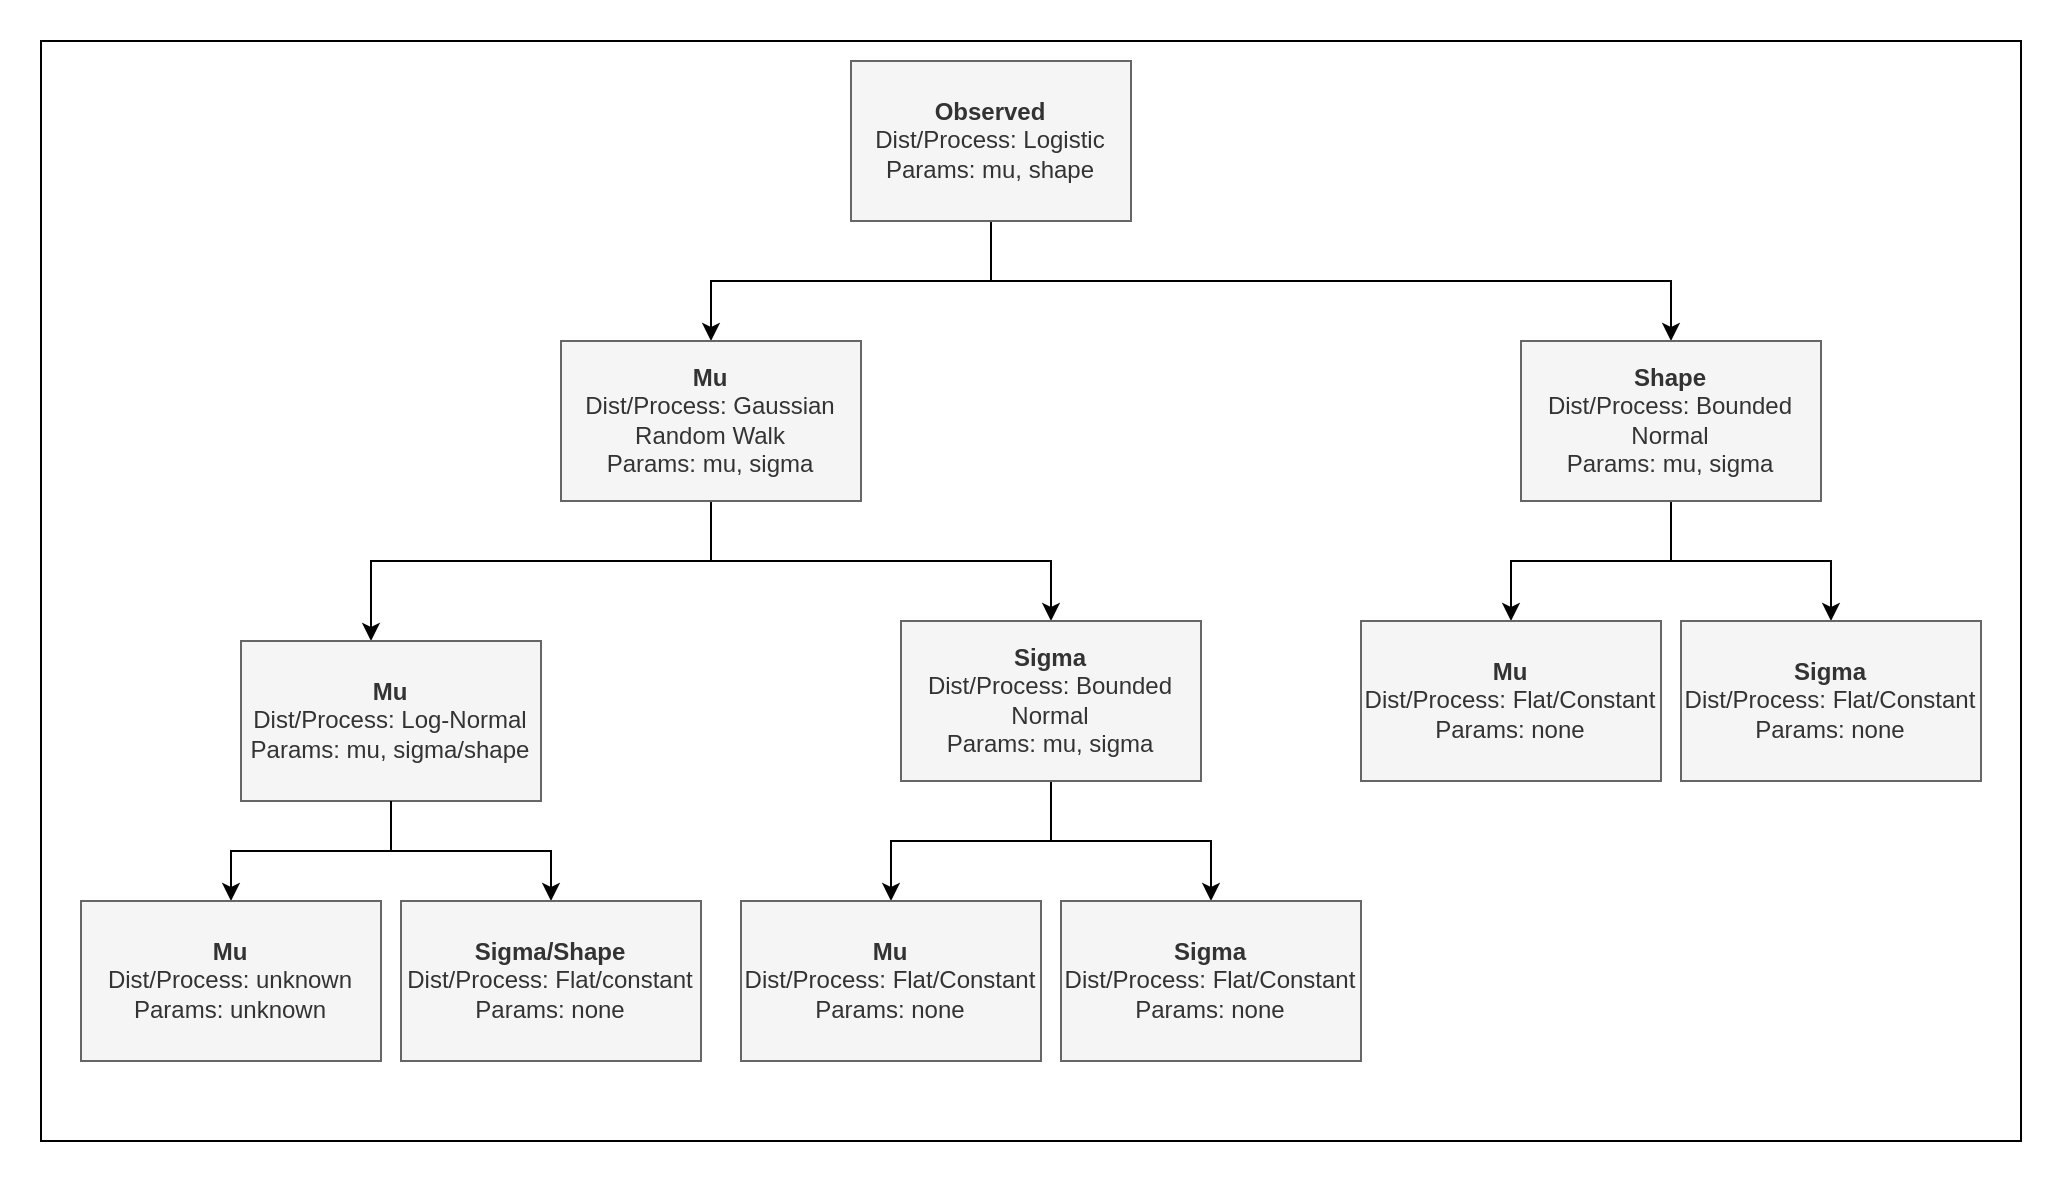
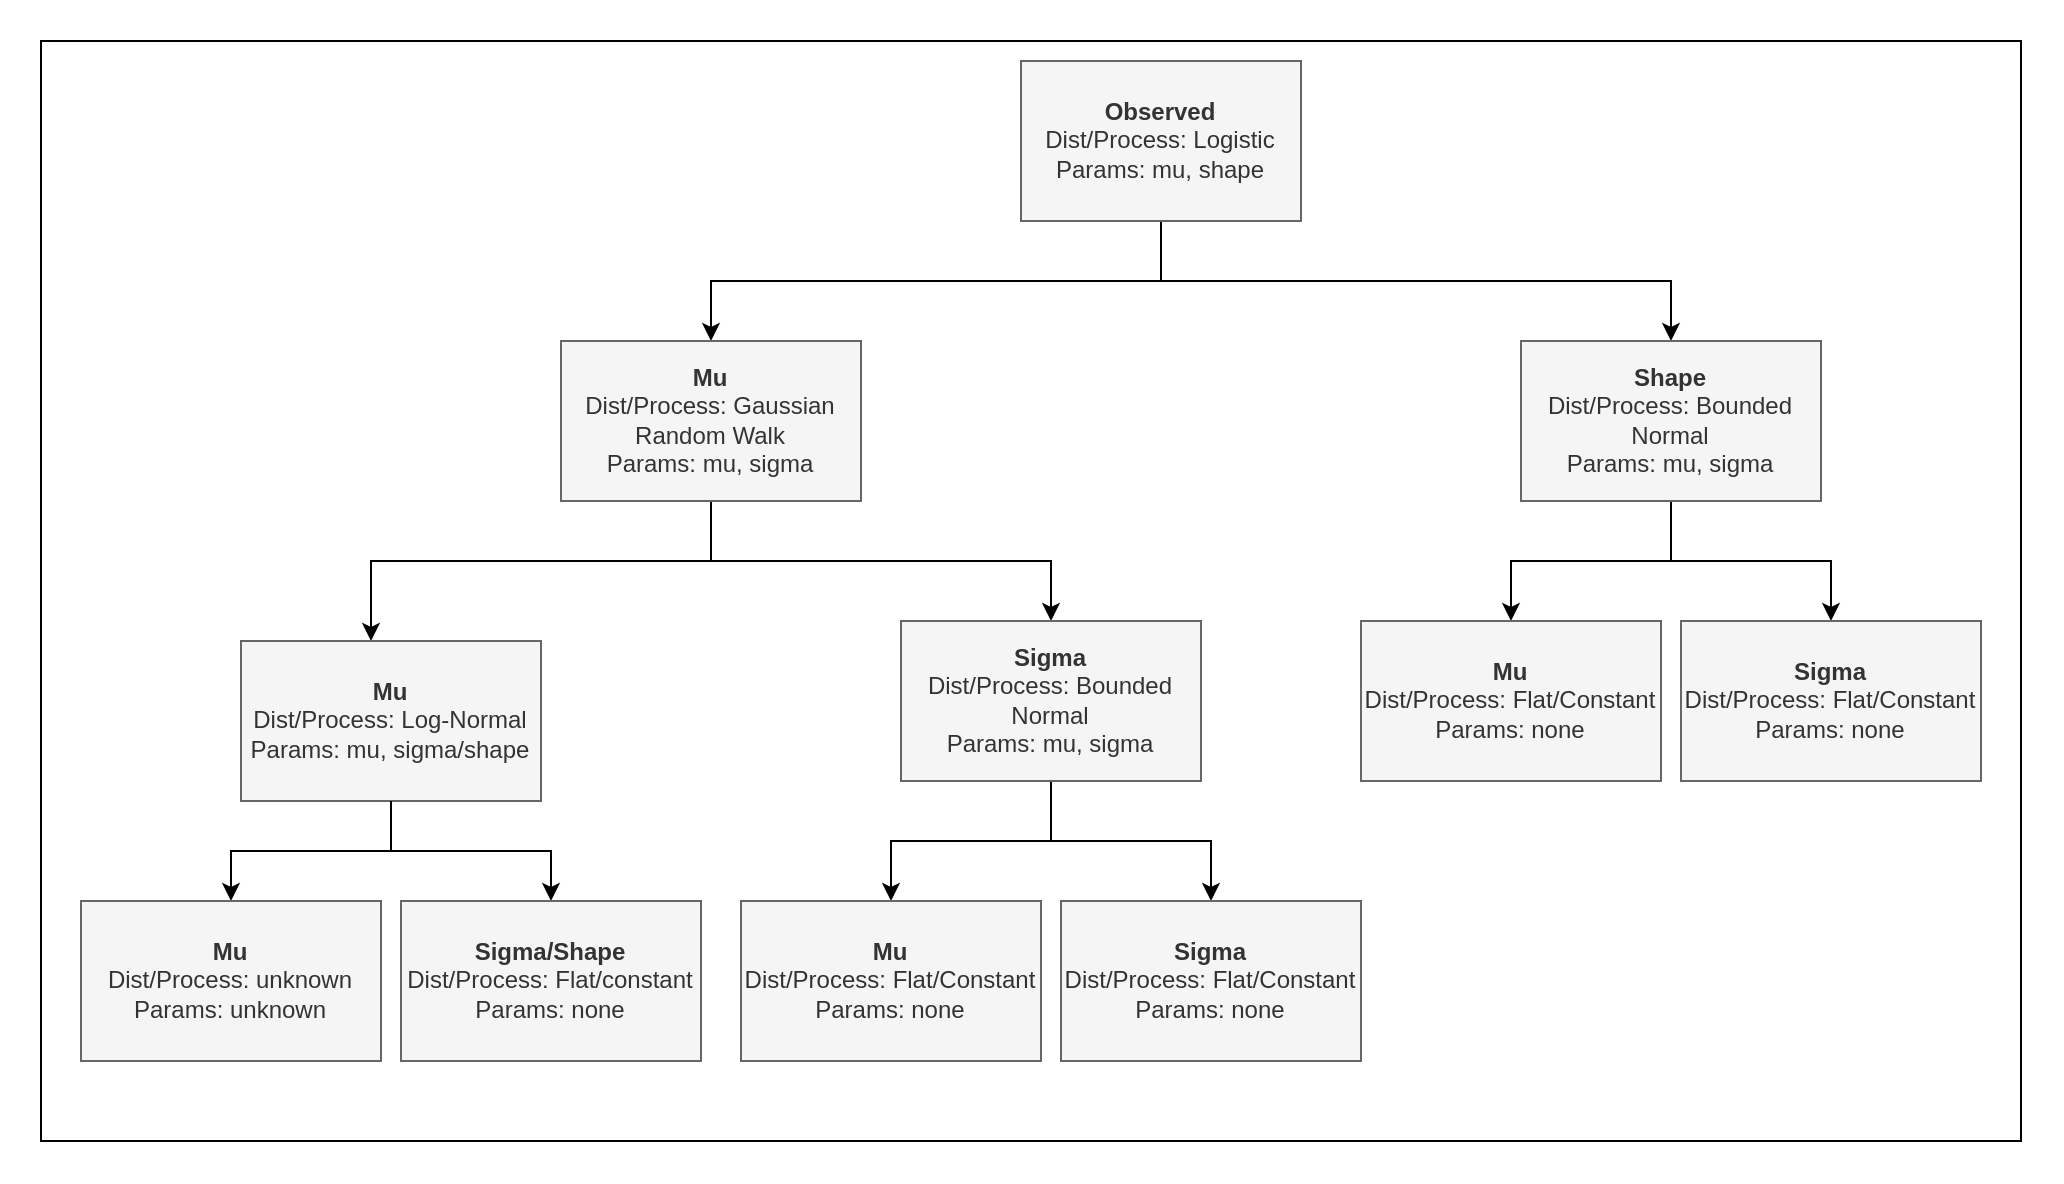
  <mxCell id="0" />
  <mxCell id="1" parent="0" />
  <mxCell id="2" style="edgeStyle=orthogonalEdgeStyle;rounded=0;orthogonalLoop=1;jettySize=auto;html=1;entryX=0.5;entryY=0;entryDx=0;entryDy=0;exitX=0.5;exitY=1;exitDx=0;exitDy=0;" parent="1" source="4" target="7" edge="1"><mxGeometry relative="1" as="geometry" /></mxCell>
  <mxCell id="3" style="edgeStyle=orthogonalEdgeStyle;rounded=0;orthogonalLoop=1;jettySize=auto;html=1;exitX=0.5;exitY=1;exitDx=0;exitDy=0;" parent="1" source="4" target="10" edge="1"><mxGeometry relative="1" as="geometry"><mxPoint x="640" y="140" as="sourcePoint" /></mxGeometry></mxCell>
- <mxCell id="4" value="&lt;b&gt;Observed&lt;/b&gt;&lt;br&gt;Dist/Process: Logistic&lt;br&gt;Params: mu, shape" style="rounded=0;whiteSpace=wrap;html=1;fillColor=#f5f5f5;strokeColor=#666666;fontColor=#333333;" parent="1" vertex="1"><mxGeometry x="425" y="30" width="140" height="80" as="geometry" /></mxCell>
+ <mxCell id="4" value="&lt;b&gt;Observed&lt;/b&gt;&lt;br&gt;Dist/Process: Logistic&lt;br&gt;Params: mu, shape" style="rounded=0;whiteSpace=wrap;html=1;fillColor=#f5f5f5;strokeColor=#666666;fontColor=#333333;" parent="1" vertex="1"><mxGeometry x="510" y="30" width="140" height="80" as="geometry" /></mxCell>
  <mxCell id="5" style="edgeStyle=orthogonalEdgeStyle;rounded=0;orthogonalLoop=1;jettySize=auto;html=1;exitX=0.5;exitY=1;exitDx=0;exitDy=0;" parent="1" source="7" target="11" edge="1"><mxGeometry relative="1" as="geometry"><Array as="points"><mxPoint x="355" y="280" /><mxPoint x="185" y="280" /></Array></mxGeometry></mxCell>
  <mxCell id="6" style="edgeStyle=orthogonalEdgeStyle;rounded=0;orthogonalLoop=1;jettySize=auto;html=1;entryX=0.5;entryY=0;entryDx=0;entryDy=0;exitX=0.5;exitY=1;exitDx=0;exitDy=0;" parent="1" source="7" target="14" edge="1"><mxGeometry relative="1" as="geometry"><Array as="points"><mxPoint x="355" y="280" /><mxPoint x="525" y="280" /></Array></mxGeometry></mxCell>
  <mxCell id="7" value="&lt;b&gt;Mu&lt;/b&gt;&lt;br&gt;Dist/Process: Gaussian Random Walk&lt;br&gt;Params: mu, sigma" style="rounded=0;whiteSpace=wrap;html=1;fillColor=#f5f5f5;strokeColor=#666666;fontColor=#333333;" parent="1" vertex="1"><mxGeometry x="280" y="170" width="150" height="80" as="geometry" /></mxCell>
  <mxCell id="8" style="edgeStyle=orthogonalEdgeStyle;rounded=0;orthogonalLoop=1;jettySize=auto;html=1;entryX=0.5;entryY=0;entryDx=0;entryDy=0;" parent="1" source="10" target="15" edge="1"><mxGeometry relative="1" as="geometry" /></mxCell>
  <mxCell id="9" style="edgeStyle=orthogonalEdgeStyle;rounded=0;orthogonalLoop=1;jettySize=auto;html=1;" parent="1" source="10" target="16" edge="1"><mxGeometry relative="1" as="geometry" /></mxCell>
  <mxCell id="10" value="&lt;b&gt;Shape&lt;/b&gt;&lt;br&gt;Dist/Process: Bounded Normal&lt;br&gt;Params: mu, sigma" style="rounded=0;whiteSpace=wrap;html=1;fillColor=#f5f5f5;strokeColor=#666666;fontColor=#333333;" parent="1" vertex="1"><mxGeometry x="760" y="170" width="150" height="80" as="geometry" /></mxCell>
  <mxCell id="11" value="&lt;b&gt;Mu&lt;/b&gt;&lt;br&gt;Dist/Process: Log-Normal&lt;br&gt;Params: mu, sigma/shape" style="rounded=0;whiteSpace=wrap;html=1;fillColor=#f5f5f5;strokeColor=#666666;fontColor=#333333;" parent="1" vertex="1"><mxGeometry x="120" y="320" width="150" height="80" as="geometry" /></mxCell>
  <mxCell id="12" style="edgeStyle=orthogonalEdgeStyle;rounded=0;orthogonalLoop=1;jettySize=auto;html=1;entryX=0.5;entryY=0;entryDx=0;entryDy=0;exitX=0.5;exitY=1;exitDx=0;exitDy=0;" parent="1" source="14" target="17" edge="1"><mxGeometry relative="1" as="geometry" /></mxCell>
  <mxCell id="13" style="edgeStyle=orthogonalEdgeStyle;rounded=0;orthogonalLoop=1;jettySize=auto;html=1;entryX=0.5;entryY=0;entryDx=0;entryDy=0;exitX=0.5;exitY=1;exitDx=0;exitDy=0;" parent="1" source="14" target="18" edge="1"><mxGeometry relative="1" as="geometry"><mxPoint x="525" y="420" as="sourcePoint" /></mxGeometry></mxCell>
  <mxCell id="14" value="&lt;b&gt;Sigma&lt;/b&gt;&lt;br&gt;Dist/Process: Bounded Normal&lt;br&gt;Params: mu, sigma&lt;span style=&quot;color: rgba(0 , 0 , 0 , 0) ; font-family: monospace ; font-size: 0px&quot;&gt;%3CmxGraphModel%3E%3Croot%3E%3CmxCell%20id%3D%220%22%2F%3E%3CmxCell%20id%3D%221%22%20parent%3D%220%22%2F%3E%3CmxCell%20id%3D%222%22%20value%3D%22%26lt%3Bb%26gt%3BMu%26lt%3B%2Fb%26gt%3B%26lt%3Bbr%26gt%3BDist%2FProcess%3A%20Log-normal%26lt%3Bbr%26gt%3BParams%3A%20mu%2C%20sd%22%20style%3D%22rounded%3D0%3BwhiteSpace%3Dwrap%3Bhtml%3D1%3B%22%20vertex%3D%221%22%20parent%3D%221%22%3E%3CmxGeometry%20x%3D%2280%22%20y%3D%22370%22%20width%3D%22150%22%20height%3D%2280%22%20as%3D%22geometry%22%2F%3E%3C%2FmxCell%3E%3C%2Froot%3E%3C%2FmxGraphModel%&lt;br&gt;&lt;/span&gt;" style="rounded=0;whiteSpace=wrap;html=1;fillColor=#f5f5f5;strokeColor=#666666;fontColor=#333333;" parent="1" vertex="1"><mxGeometry x="450" y="310" width="150" height="80" as="geometry" /></mxCell>
  <mxCell id="15" value="&lt;b&gt;Mu&lt;/b&gt;&lt;br&gt;Dist/Process: Flat/Constant&lt;br&gt;Params: none&lt;span style=&quot;color: rgba(0 , 0 , 0 , 0) ; font-family: monospace ; font-size: 0px&quot;&gt;%3CmxGraphModel%3E%3Croot%3E%3CmxCell%20id%3D%220%22%2F%3E%3CmxCell%20id%3D%221%22%20parent%3D%220%22%2F%3E%3CmxCell%20id%3D%222%22%20value%3D%22%26lt%3Bb%26gt%3BShape%26lt%3B%2Fb%26gt%3B%26lt%3Bbr%26gt%3BDist%2FProcess%3A%20GARCH(1%2C1)%26lt%3Bbr%26gt%3BParams%3A%20omega%2C%20alpha_1%2C%20beta_1%26lt%3Bspan%20style%3D%26quot%3Bcolor%3A%20rgba(0%20%2C%200%20%2C%200%20%2C%200)%20%3B%20font-family%3A%20monospace%20%3B%20font-size%3A%200px%26quot%3B%26gt%3B%253CmxGraphModel%253E%253Croot%253E%253CmxCell%2520id%253D%25220%2522%252F%253E%253CmxCell%2520id%253D%25221%2522%2520parent%253D%25220%2522%252F%253E%253CmxCell%2520id%253D%25222%2522%2520value%253D%2522%2526lt%253Bb%2526gt%253BMu%2526lt%253B%252Fb%2526gt%253B%2526lt%253Bbr%2526gt%253BDist%252FProcess%253A%2520Log-normal%2526lt%253Bbr%2526gt%253BParams%253A%2520mu%252C%2520sd%2522%2520style%253D%2522rounded%253D0%253BwhiteSpace%253Dwrap%253Bhtml%253D1%253B%2522%2520vertex%253D%25221%2522%2520parent%253D%25221%2522%253E%253CmxGeometry%2520x%253D%252280%2522%2520y%253D%2522370%2522%2520width%253D%2522150%2522%2520height%253D%252280%2522%2520as%253D%2522geometry%2522%252F%253E%253C%252FmxCell%253E%253C%252Froot%253E%253C%252FmxGraphModel%25%26lt%3Bbr%26gt%3B%26lt%3B%2Fspan%26gt%3B%22%20style%3D%22rounded%3D0%3BwhiteSpace%3Dwrap%3Bhtml%3D1%3B%22%20vertex%3D%221%22%20parent%3D%221%22%3E%3CmxGeometry%20x%3D%22291%22%20y%3D%22370%22%20width%3D%22150%22%20height%3D%2280%22%20as%3D%22geometry%22%2F%3E%3C%2FmxCell%3E%3C%2Froot%3E%3C%2FmxGraphModel%3E&lt;/span&gt;&lt;span style=&quot;color: rgba(0 , 0 , 0 , 0) ; font-family: monospace ; font-size: 0px&quot;&gt;&lt;br&gt;&lt;/span&gt;" style="rounded=0;whiteSpace=wrap;html=1;fillColor=#f5f5f5;strokeColor=#666666;fontColor=#333333;" parent="1" vertex="1"><mxGeometry x="680" y="310" width="150" height="80" as="geometry" /></mxCell>
  <mxCell id="16" value="&lt;b&gt;Sigma&lt;/b&gt;&lt;br&gt;Dist/Process: Flat/Constant&lt;br&gt;Params: none&lt;span style=&quot;color: rgba(0 , 0 , 0 , 0) ; font-family: monospace ; font-size: 0px&quot;&gt;%3CmxGraphModel%3E%3Croot%3E%3CmxCell%20id%3D%220%22%2F%3E%3CmxCell%20id%3D%221%22%20parent%3D%220%22%2F%3E%3CmxCell%20id%3D%222%22%20value%3D%22%26lt%3Bb%26gt%3BShape%26lt%3B%2Fb%26gt%3B%26lt%3Bbr%26gt%3BDist%2FProcess%3A%20GARCH(1%2C1)%26lt%3Bbr%26gt%3BParams%3A%20omega%2C%20alpha_1%2C%20beta_1%26lt%3Bspan%20style%3D%26quot%3Bcolor%3A%20rgba(0%20%2C%200%20%2C%200%20%2C%200)%20%3B%20font-family%3A%20monospace%20%3B%20font-size%3A%200px%26quot%3B%26gt%3B%253CmxGraphModel%253E%253Croot%253E%253CmxCell%2520id%253D%25220%2522%252F%253E%253CmxCell%2520id%253D%25221%2522%2520parent%253D%25220%2522%252F%253E%253CmxCell%2520id%253D%25222%2522%2520value%253D%2522%2526lt%253Bb%2526gt%253BMu%2526lt%253B%252Fb%2526gt%253B%2526lt%253Bbr%2526gt%253BDist%252FProcess%253A%2520Log-normal%2526lt%253Bbr%2526gt%253BParams%253A%2520mu%252C%2520sd%2522%2520style%253D%2522rounded%253D0%253BwhiteSpace%253Dwrap%253Bhtml%253D1%253B%2522%2520vertex%253D%25221%2522%2520parent%253D%25221%2522%253E%253CmxGeometry%2520x%253D%252280%2522%2520y%253D%2522370%2522%2520width%253D%2522150%2522%2520height%253D%252280%2522%2520as%253D%2522geometry%2522%252F%253E%253C%252FmxCell%253E%253C%252Froot%253E%253C%252FmxGraphModel%25%26lt%3Bbr%26gt%3B%26lt%3B%2Fspan%26gt%3B%22%20style%3D%22rounded%3D0%3BwhiteSpace%3Dwrap%3Bhtml%3D1%3B%22%20vertex%3D%221%22%20parent%3D%221%22%3E%3CmxGeometry%20x%3D%22291%22%20y%3D%22370%22%20width%3D%22150%22%20height%3D%2280%22%20as%3D%22geometry%22%2F%3E%3C%2FmxCell%3E%3C%2Froot%3E%3C%2FmxGraphModel%3E&lt;/span&gt;&lt;span style=&quot;color: rgba(0 , 0 , 0 , 0) ; font-family: monospace ; font-size: 0px&quot;&gt;&lt;br&gt;&lt;/span&gt;" style="rounded=0;whiteSpace=wrap;html=1;fillColor=#f5f5f5;strokeColor=#666666;fontColor=#333333;" parent="1" vertex="1"><mxGeometry x="840" y="310" width="150" height="80" as="geometry" /></mxCell>
  <mxCell id="17" value="&lt;b&gt;Mu&lt;/b&gt;&lt;br&gt;Dist/Process: Flat/Constant&lt;br&gt;Params: none&lt;span style=&quot;color: rgba(0 , 0 , 0 , 0) ; font-family: monospace ; font-size: 0px&quot;&gt;&lt;br&gt;&lt;/span&gt;" style="rounded=0;whiteSpace=wrap;html=1;fillColor=#f5f5f5;strokeColor=#666666;fontColor=#333333;" parent="1" vertex="1"><mxGeometry x="370" y="450" width="150" height="80" as="geometry" /></mxCell>
  <mxCell id="18" value="&lt;b&gt;Sigma&lt;/b&gt;&lt;br&gt;Dist/Process: Flat/Constant&lt;br&gt;Params: none&lt;span style=&quot;color: rgba(0 , 0 , 0 , 0) ; font-family: monospace ; font-size: 0px&quot;&gt;&lt;br&gt;&lt;/span&gt;" style="rounded=0;whiteSpace=wrap;html=1;fillColor=#f5f5f5;strokeColor=#666666;fontColor=#333333;" parent="1" vertex="1"><mxGeometry x="530" y="450" width="150" height="80" as="geometry" /></mxCell>
  <mxCell id="19" style="edgeStyle=orthogonalEdgeStyle;rounded=0;orthogonalLoop=1;jettySize=auto;html=1;entryX=0.5;entryY=0;entryDx=0;entryDy=0;exitX=0.5;exitY=1;exitDx=0;exitDy=0;" parent="1" source="11" target="21" edge="1"><mxGeometry relative="1" as="geometry"><mxPoint x="185" y="390" as="sourcePoint" /></mxGeometry></mxCell>
  <mxCell id="20" style="edgeStyle=orthogonalEdgeStyle;rounded=0;orthogonalLoop=1;jettySize=auto;html=1;entryX=0.5;entryY=0;entryDx=0;entryDy=0;exitX=0.5;exitY=1;exitDx=0;exitDy=0;" parent="1" source="11" target="22" edge="1"><mxGeometry relative="1" as="geometry"><mxPoint x="185" y="390" as="sourcePoint" /></mxGeometry></mxCell>
  <mxCell id="21" value="&lt;b&gt;Mu&lt;/b&gt;&lt;br&gt;Dist/Process: unknown&lt;br&gt;Params: unknown&lt;span style=&quot;color: rgba(0 , 0 , 0 , 0) ; font-family: monospace ; font-size: 0px&quot;&gt;&lt;br&gt;&lt;/span&gt;" style="rounded=0;whiteSpace=wrap;html=1;fillColor=#f5f5f5;strokeColor=#666666;fontColor=#333333;" parent="1" vertex="1"><mxGeometry x="40" y="450" width="150" height="80" as="geometry" /></mxCell>
  <mxCell id="22" value="&lt;b&gt;Sigma/Shape&lt;/b&gt;&lt;br&gt;Dist/Process: Flat/constant&lt;br&gt;Params: none&lt;span style=&quot;color: rgba(0 , 0 , 0 , 0) ; font-family: monospace ; font-size: 0px&quot;&gt;&lt;br&gt;&lt;/span&gt;" style="rounded=0;whiteSpace=wrap;html=1;fillColor=#f5f5f5;strokeColor=#666666;fontColor=#333333;" parent="1" vertex="1"><mxGeometry x="200" y="450" width="150" height="80" as="geometry" /></mxCell>
  <mxCell id="23" value="" style="rounded=0;whiteSpace=wrap;html=1;fillColor=none;" vertex="1" parent="1"><mxGeometry x="20" y="20" width="990" height="550" as="geometry" /></mxCell>
